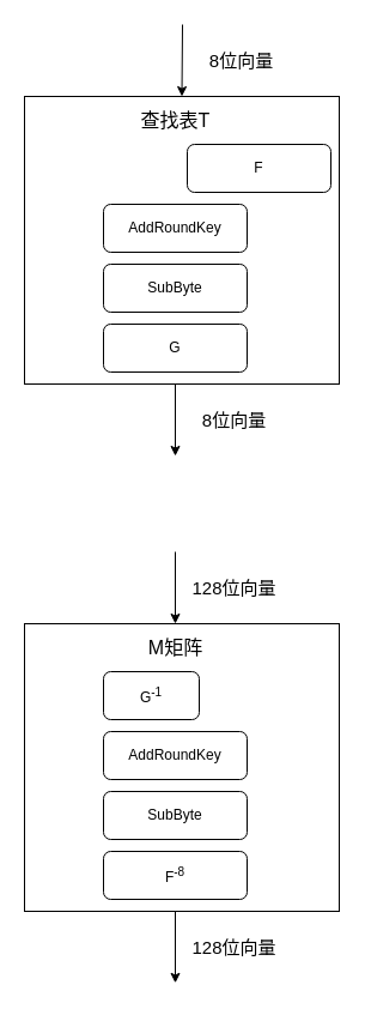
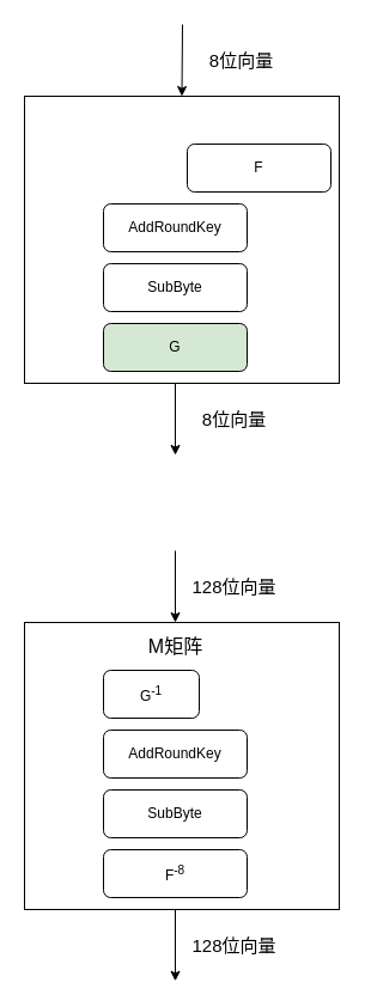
  <mxCell id="0" />
  <mxCell id="1" parent="0" />
  <mxCell id="2" value="" style="rounded=0;whiteSpace=wrap;html=1;" parent="1" vertex="1"><mxGeometry x="20" y="80" width="263" height="240" as="geometry" /></mxCell>
  <mxCell id="3" value="AddRoundKey" style="rounded=1;whiteSpace=wrap;html=1;" parent="1" vertex="1"><mxGeometry x="86" y="170" width="120" height="40" as="geometry" /></mxCell>
  <mxCell id="4" value="SubByte" style="rounded=1;whiteSpace=wrap;html=1;" parent="1" vertex="1"><mxGeometry x="86" y="220" width="120" height="40" as="geometry" /></mxCell>
- <mxCell id="5" value="&lt;font style=&quot;font-size: 16px&quot;&gt;查找表T&lt;/font&gt;" style="text;html=1;strokeColor=none;fillColor=none;align=center;verticalAlign=middle;whiteSpace=wrap;rounded=0;" parent="1" vertex="1"><mxGeometry x="113" y="90" width="67" height="20" as="geometry" /></mxCell>
  <mxCell id="6" value="F" style="rounded=1;whiteSpace=wrap;html=1;" parent="1" vertex="1"><mxGeometry x="156" y="120" width="120" height="40" as="geometry" /></mxCell>
- <mxCell id="7" value="G" style="rounded=1;whiteSpace=wrap;html=1;" parent="1" vertex="1"><mxGeometry x="86" y="270" width="120" height="40" as="geometry" /></mxCell>
+ <mxCell id="7" value="G" style="rounded=1;whiteSpace=wrap;html=1;fillColor=#d5e8d4;" parent="1" vertex="1"><mxGeometry x="86" y="270" width="120" height="40" as="geometry" /></mxCell>
  <mxCell id="8" value="" style="rounded=0;whiteSpace=wrap;html=1;" parent="1" vertex="1"><mxGeometry x="20" y="520" width="263" height="240" as="geometry" /></mxCell>
  <mxCell id="9" value="AddRoundKey" style="rounded=1;whiteSpace=wrap;html=1;" parent="1" vertex="1"><mxGeometry x="86" y="610" width="120" height="40" as="geometry" /></mxCell>
  <mxCell id="10" value="SubByte" style="rounded=1;whiteSpace=wrap;html=1;" parent="1" vertex="1"><mxGeometry x="86" y="660" width="120" height="40" as="geometry" /></mxCell>
  <mxCell id="11" value="&lt;font style=&quot;font-size: 16px&quot;&gt;M矩阵&lt;/font&gt;" style="text;html=1;strokeColor=none;fillColor=none;align=center;verticalAlign=middle;whiteSpace=wrap;rounded=0;" parent="1" vertex="1"><mxGeometry x="112.5" y="530" width="67" height="20" as="geometry" /></mxCell>
  <mxCell id="12" value="G&lt;sup&gt;-1&lt;/sup&gt;" style="rounded=1;whiteSpace=wrap;html=1;" parent="1" vertex="1"><mxGeometry x="86" y="560" width="80" height="40" as="geometry" /></mxCell>
  <mxCell id="13" value="F&lt;sup&gt;-8&lt;/sup&gt;" style="rounded=1;whiteSpace=wrap;html=1;" parent="1" vertex="1"><mxGeometry x="86" y="710" width="120" height="40" as="geometry" /></mxCell>
  <mxCell id="14" value="" style="endArrow=classic;html=1;entryX=0.5;entryY=0;entryDx=0;entryDy=0;" parent="1" target="2" edge="1"><mxGeometry width="50" height="50" relative="1" as="geometry"><mxPoint x="152" y="20" as="sourcePoint" /><mxPoint x="163" y="-40" as="targetPoint" /></mxGeometry></mxCell>
  <mxCell id="15" value="&lt;font style=&quot;font-size: 15px&quot;&gt;8位向量&lt;/font&gt;" style="text;html=1;strokeColor=none;fillColor=none;align=center;verticalAlign=middle;whiteSpace=wrap;rounded=0;" parent="1" vertex="1"><mxGeometry x="160" y="40" width="83" height="20" as="geometry" /></mxCell>
  <mxCell id="16" value="" style="endArrow=classic;html=1;entryX=0.5;entryY=0;entryDx=0;entryDy=0;" parent="1" edge="1"><mxGeometry width="50" height="50" relative="1" as="geometry"><mxPoint x="146" y="320" as="sourcePoint" /><mxPoint x="146" y="380" as="targetPoint" /></mxGeometry></mxCell>
  <mxCell id="17" value="&lt;font style=&quot;font-size: 15px&quot;&gt;8位向量&lt;/font&gt;" style="text;html=1;strokeColor=none;fillColor=none;align=center;verticalAlign=middle;whiteSpace=wrap;rounded=0;" parent="1" vertex="1"><mxGeometry x="154" y="340" width="83" height="20" as="geometry" /></mxCell>
  <mxCell id="18" value="" style="endArrow=classic;html=1;entryX=0.5;entryY=0;entryDx=0;entryDy=0;" parent="1" edge="1"><mxGeometry width="50" height="50" relative="1" as="geometry"><mxPoint x="146" y="460" as="sourcePoint" /><mxPoint x="146" y="520" as="targetPoint" /></mxGeometry></mxCell>
  <mxCell id="19" value="&lt;font style=&quot;font-size: 15px&quot;&gt;128位向量&lt;/font&gt;" style="text;html=1;strokeColor=none;fillColor=none;align=center;verticalAlign=middle;whiteSpace=wrap;rounded=0;" parent="1" vertex="1"><mxGeometry x="154" y="480" width="83" height="20" as="geometry" /></mxCell>
  <mxCell id="20" value="" style="endArrow=classic;html=1;entryX=0.5;entryY=0;entryDx=0;entryDy=0;" parent="1" edge="1"><mxGeometry width="50" height="50" relative="1" as="geometry"><mxPoint x="146" y="759.8" as="sourcePoint" /><mxPoint x="146" y="819.8" as="targetPoint" /></mxGeometry></mxCell>
  <mxCell id="21" value="&lt;font style=&quot;font-size: 15px&quot;&gt;128位向量&lt;/font&gt;" style="text;html=1;strokeColor=none;fillColor=none;align=center;verticalAlign=middle;whiteSpace=wrap;rounded=0;" parent="1" vertex="1"><mxGeometry x="154" y="779.8" width="83" height="20" as="geometry" /></mxCell>
